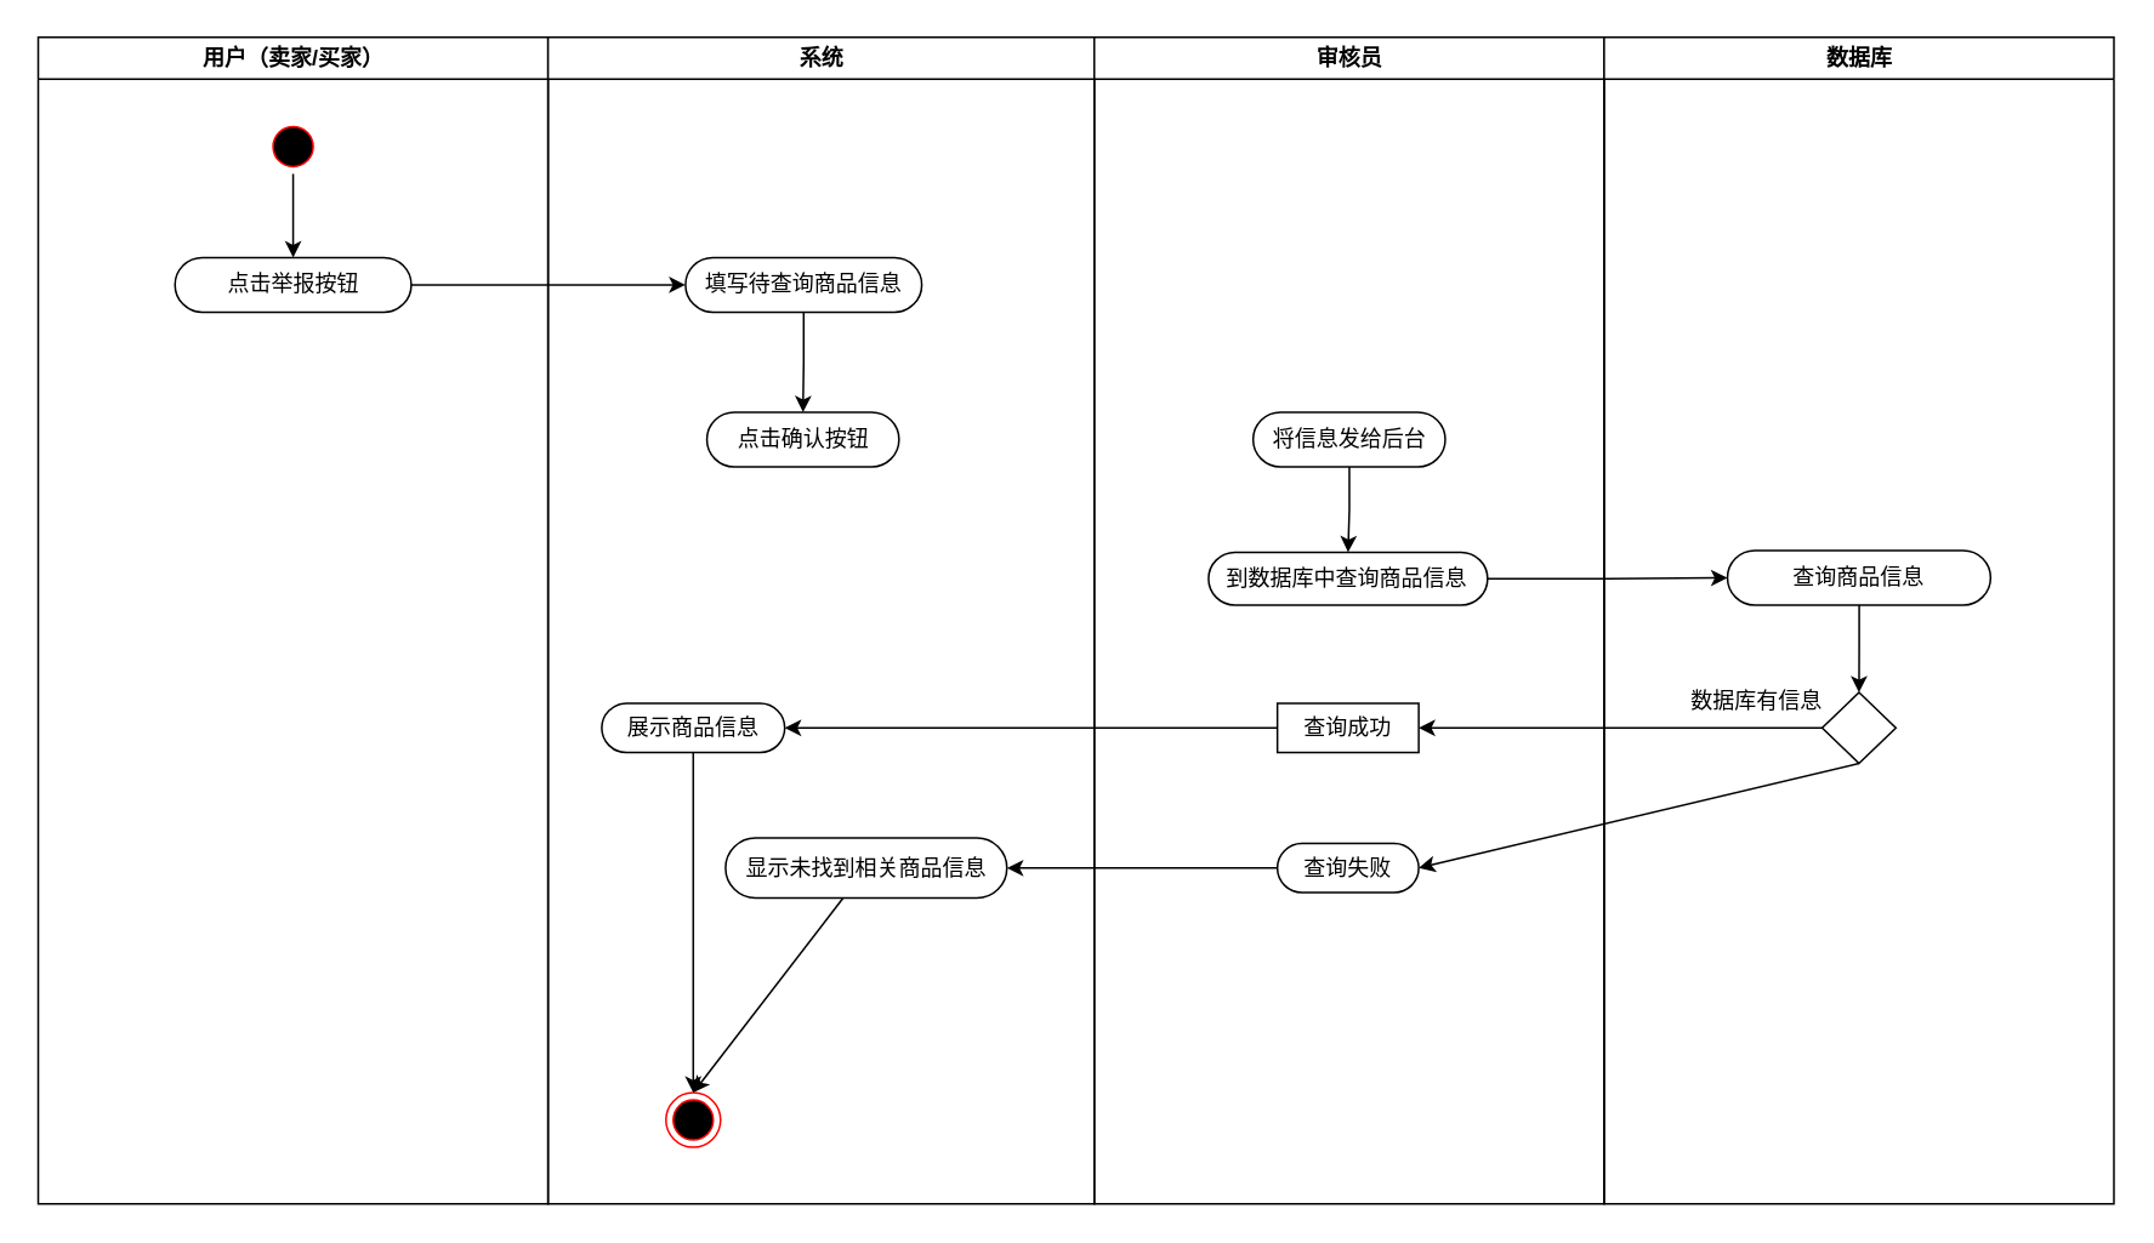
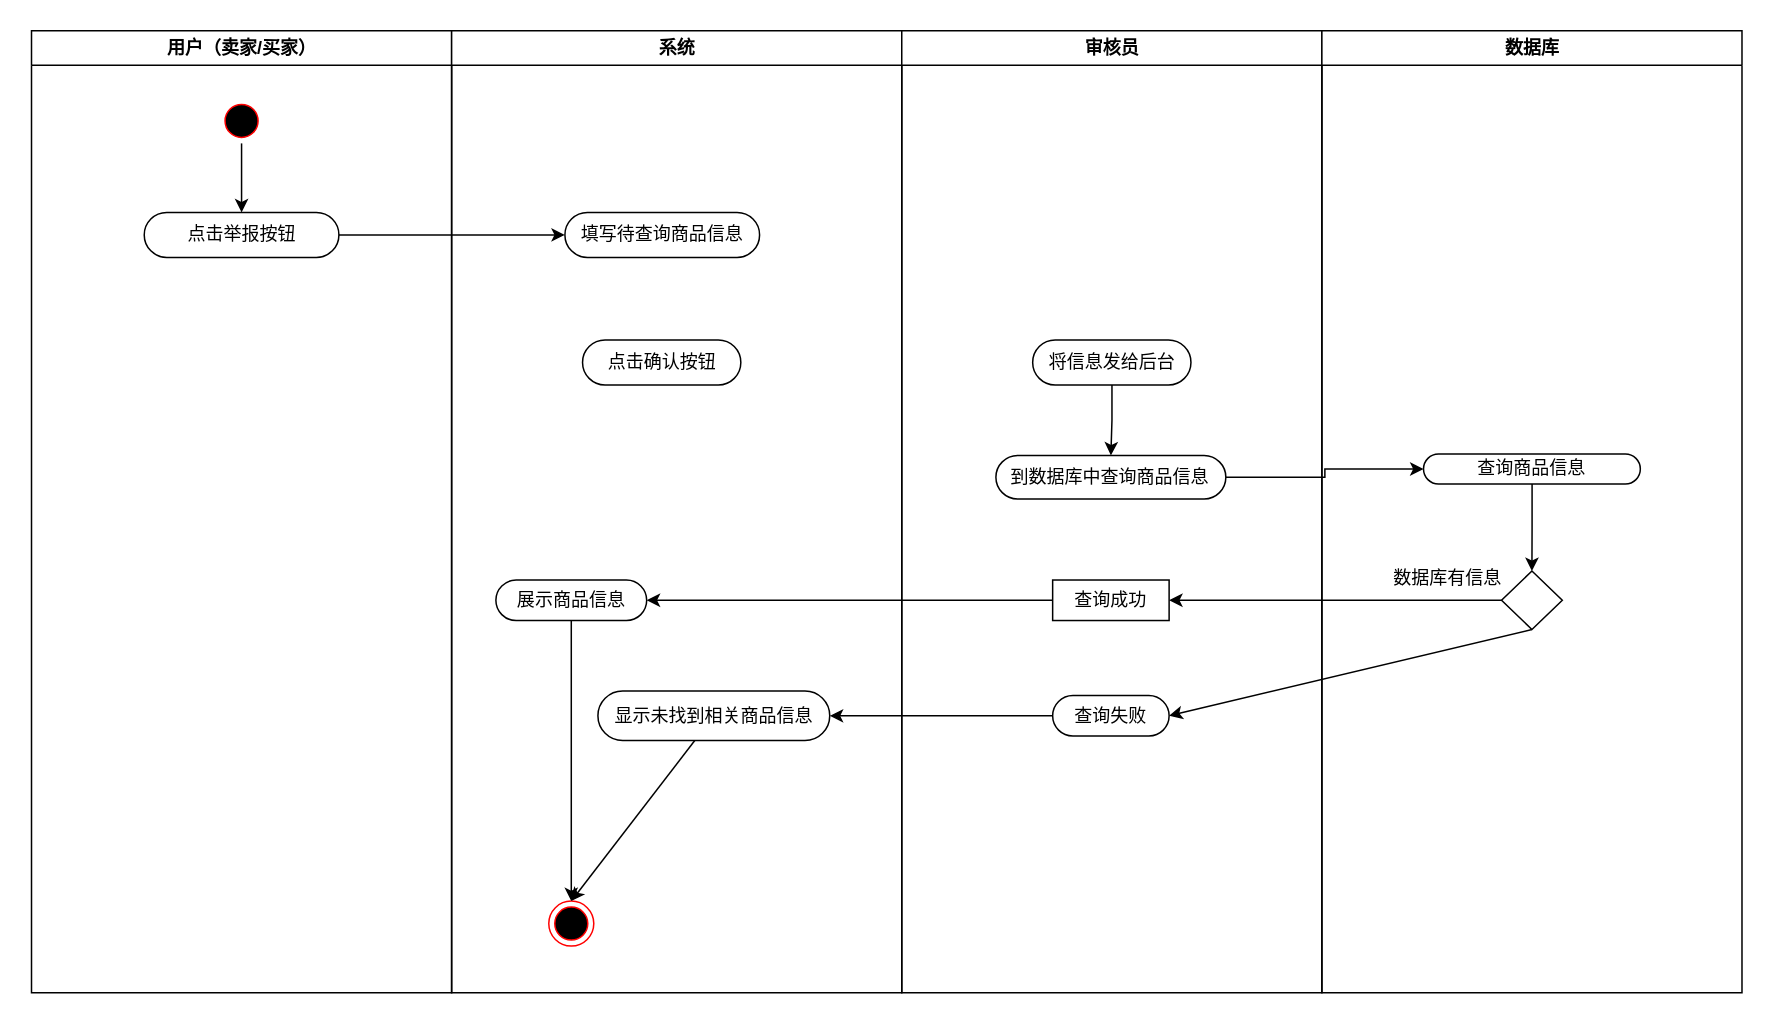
  <mxCell id="0" />
  <mxCell id="1" parent="0" />
  <mxCell id="2" value="用户（卖家/买家）" style="swimlane;whiteSpace=wrap" vertex="1" parent="1"><mxGeometry x="20.5" y="20" width="280" height="641" as="geometry" /></mxCell>
  <mxCell id="3" style="edgeStyle=orthogonalEdgeStyle;rounded=0;orthogonalLoop=1;jettySize=auto;html=1;entryX=0.5;entryY=0;entryDx=0;entryDy=0;" edge="1" parent="2" source="4" target="5"><mxGeometry relative="1" as="geometry" /></mxCell>
  <mxCell id="4" value="" style="ellipse;shape=startState;fillColor=#000000;strokeColor=#ff0000;" vertex="1" parent="2"><mxGeometry x="125" y="45" width="30" height="30" as="geometry" /></mxCell>
  <mxCell id="5" value="点击举报按钮" style="rounded=1;whiteSpace=wrap;html=1;arcSize=50;" vertex="1" parent="2"><mxGeometry x="75.13" y="121" width="129.75" height="30" as="geometry" /></mxCell>
  <mxCell id="6" value="系统" style="swimlane;whiteSpace=wrap" vertex="1" parent="1"><mxGeometry x="300.5" y="20" width="300" height="641" as="geometry" /></mxCell>
- <mxCell id="7" style="edgeStyle=orthogonalEdgeStyle;rounded=0;orthogonalLoop=1;jettySize=auto;html=1;entryX=0.5;entryY=0;entryDx=0;entryDy=0;" edge="1" parent="6" source="8" target="9"><mxGeometry relative="1" as="geometry" /></mxCell>
  <mxCell id="8" value="填写待查询商品信息" style="rounded=1;whiteSpace=wrap;html=1;arcSize=50;" vertex="1" parent="6"><mxGeometry x="75.5" y="121" width="129.75" height="30" as="geometry" /></mxCell>
  <mxCell id="9" value="点击确认按钮" style="rounded=1;whiteSpace=wrap;html=1;arcSize=50;" vertex="1" parent="6"><mxGeometry x="87.25" y="206" width="105.5" height="30" as="geometry" /></mxCell>
  <mxCell id="10" value="" style="ellipse;html=1;shape=endState;fillColor=#000000;strokeColor=#ff0000;" vertex="1" parent="6"><mxGeometry x="64.75" y="580" width="30" height="30" as="geometry" /></mxCell>
  <mxCell id="11" style="edgeStyle=none;rounded=0;orthogonalLoop=1;jettySize=auto;html=1;entryX=0.5;entryY=0;entryDx=0;entryDy=0;" edge="1" parent="6" source="12" target="10"><mxGeometry relative="1" as="geometry" /></mxCell>
  <mxCell id="12" value="展示商品信息" style="rounded=1;whiteSpace=wrap;html=1;arcSize=50;" vertex="1" parent="6"><mxGeometry x="29.5" y="366" width="100.5" height="27" as="geometry" /></mxCell>
  <mxCell id="13" style="edgeStyle=none;rounded=0;orthogonalLoop=1;jettySize=auto;html=1;entryX=0.5;entryY=0;entryDx=0;entryDy=0;" edge="1" parent="6" source="14" target="10"><mxGeometry relative="1" as="geometry" /></mxCell>
  <mxCell id="14" value="显示未找到相关商品信息" style="rounded=1;whiteSpace=wrap;html=1;arcSize=50;" vertex="1" parent="6"><mxGeometry x="97.5" y="440" width="154.5" height="33" as="geometry" /></mxCell>
  <mxCell id="15" value="审核员" style="swimlane;whiteSpace=wrap" vertex="1" parent="1"><mxGeometry x="600.5" y="20" width="280" height="641" as="geometry" /></mxCell>
  <mxCell id="16" style="edgeStyle=orthogonalEdgeStyle;rounded=0;orthogonalLoop=1;jettySize=auto;html=1;entryX=0.5;entryY=0;entryDx=0;entryDy=0;" edge="1" parent="15" source="17" target="18"><mxGeometry relative="1" as="geometry" /></mxCell>
  <mxCell id="17" value="将信息发给后台" style="rounded=1;whiteSpace=wrap;html=1;arcSize=50;" vertex="1" parent="15"><mxGeometry x="87.25" y="206" width="105.5" height="30" as="geometry" /></mxCell>
  <mxCell id="18" value="到数据库中查询商品信息" style="rounded=1;whiteSpace=wrap;html=1;arcSize=50;" vertex="1" parent="15"><mxGeometry x="62.75" y="283" width="153.25" height="29" as="geometry" /></mxCell>
  <mxCell id="19" value="查询成功" style="whiteSpace=wrap;html=1;arcSize=50;rounded=0;" vertex="1" parent="15"><mxGeometry x="100.57" y="366" width="77.62" height="27" as="geometry" /></mxCell>
  <mxCell id="20" value="查询失败" style="rounded=1;whiteSpace=wrap;html=1;arcSize=50;" vertex="1" parent="15"><mxGeometry x="100.57" y="443" width="77.62" height="27" as="geometry" /></mxCell>
  <mxCell id="21" value="数据库" style="swimlane;whiteSpace=wrap" vertex="1" parent="1"><mxGeometry x="880.5" y="20" width="280" height="641" as="geometry" /></mxCell>
  <mxCell id="22" style="edgeStyle=orthogonalEdgeStyle;rounded=0;orthogonalLoop=1;jettySize=auto;html=1;entryX=0.5;entryY=0;entryDx=0;entryDy=0;" edge="1" parent="21" source="23" target="24"><mxGeometry relative="1" as="geometry" /></mxCell>
- <mxCell id="23" value="查询商品信息" style="rounded=1;whiteSpace=wrap;html=1;arcSize=50;" vertex="1" parent="21"><mxGeometry x="67.75" y="282" width="144.5" height="30" as="geometry" /></mxCell>
+ <mxCell id="23" value="查询商品信息" style="rounded=1;whiteSpace=wrap;html=1;arcSize=50;" vertex="1" parent="21"><mxGeometry x="67.75" y="282" width="144.5" height="20" as="geometry" /></mxCell>
  <mxCell id="24" value="" style="rhombus;whiteSpace=wrap;html=1;" vertex="1" parent="21"><mxGeometry x="119.75" y="360" width="40.5" height="39" as="geometry" /></mxCell>
  <mxCell id="25" value="数据库有信息" style="text;html=1;align=center;verticalAlign=middle;resizable=0;points=[];autosize=1;strokeColor=none;fillColor=none;" vertex="1" parent="21"><mxGeometry x="42.5" y="356" width="82" height="18" as="geometry" /></mxCell>
  <mxCell id="26" style="edgeStyle=orthogonalEdgeStyle;rounded=0;orthogonalLoop=1;jettySize=auto;html=1;entryX=0;entryY=0.5;entryDx=0;entryDy=0;" edge="1" parent="1" source="5" target="8"><mxGeometry relative="1" as="geometry" /></mxCell>
  <mxCell id="27" style="edgeStyle=orthogonalEdgeStyle;rounded=0;orthogonalLoop=1;jettySize=auto;html=1;entryX=0;entryY=0.5;entryDx=0;entryDy=0;" edge="1" parent="1" source="18" target="23"><mxGeometry relative="1" as="geometry" /></mxCell>
  <mxCell id="28" style="edgeStyle=orthogonalEdgeStyle;rounded=0;orthogonalLoop=1;jettySize=auto;html=1;entryX=1;entryY=0.5;entryDx=0;entryDy=0;" edge="1" parent="1" source="24" target="19"><mxGeometry relative="1" as="geometry" /></mxCell>
  <mxCell id="29" style="rounded=0;orthogonalLoop=1;jettySize=auto;html=1;entryX=1;entryY=0.5;entryDx=0;entryDy=0;exitX=0.5;exitY=1;exitDx=0;exitDy=0;" edge="1" parent="1" source="24" target="20"><mxGeometry relative="1" as="geometry" /></mxCell>
  <mxCell id="30" style="edgeStyle=none;rounded=0;orthogonalLoop=1;jettySize=auto;html=1;entryX=1;entryY=0.5;entryDx=0;entryDy=0;" edge="1" parent="1" source="19" target="12"><mxGeometry relative="1" as="geometry" /></mxCell>
  <mxCell id="31" style="edgeStyle=none;rounded=0;orthogonalLoop=1;jettySize=auto;html=1;entryX=1;entryY=0.5;entryDx=0;entryDy=0;" edge="1" parent="1" source="20" target="14"><mxGeometry relative="1" as="geometry" /></mxCell>
